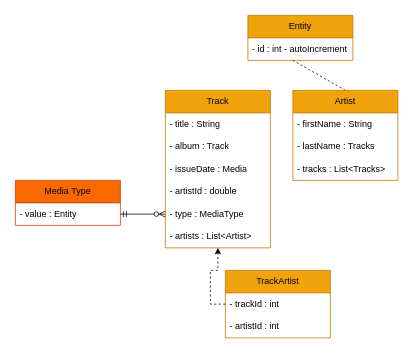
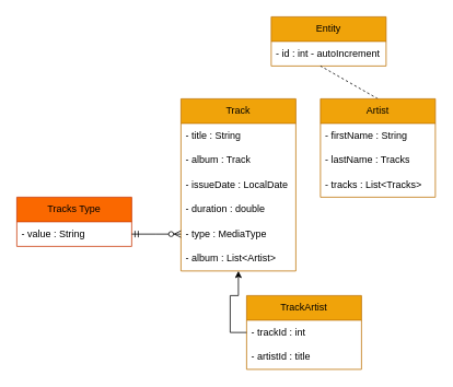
  <mxCell id="0" />
  <mxCell id="1" parent="0" />
  <mxCell id="2" value="Track" style="swimlane;fontStyle=0;childLayout=stackLayout;horizontal=1;startSize=30;horizontalStack=0;resizeParent=1;resizeParentMax=0;resizeLast=0;collapsible=1;marginBottom=0;whiteSpace=wrap;html=1;fillColor=#f0a30a;fontColor=#000000;strokeColor=#BD7000;" parent="1" vertex="1"><mxGeometry x="220" y="120" width="140" height="210" as="geometry" /></mxCell>
  <mxCell id="3" value="- title : String" style="text;strokeColor=none;fillColor=none;align=left;verticalAlign=middle;spacingLeft=4;spacingRight=4;overflow=hidden;points=[[0,0.5],[1,0.5]];portConstraint=eastwest;rotatable=0;whiteSpace=wrap;html=1;" parent="2" vertex="1"><mxGeometry y="30" width="140" height="30" as="geometry" /></mxCell>
  <mxCell id="4" value="- album : Track" style="text;strokeColor=none;fillColor=none;align=left;verticalAlign=middle;spacingLeft=4;spacingRight=4;overflow=hidden;points=[[0,0.5],[1,0.5]];portConstraint=eastwest;rotatable=0;whiteSpace=wrap;html=1;" parent="2" vertex="1"><mxGeometry y="60" width="140" height="30" as="geometry" /></mxCell>
- <mxCell id="5" value="- issueDate : Media" style="text;strokeColor=none;fillColor=none;align=left;verticalAlign=middle;spacingLeft=4;spacingRight=4;overflow=hidden;points=[[0,0.5],[1,0.5]];portConstraint=eastwest;rotatable=0;whiteSpace=wrap;html=1;" parent="2" vertex="1"><mxGeometry y="90" width="140" height="30" as="geometry" /></mxCell>
- <mxCell id="6" value="- artistId : double" style="text;strokeColor=none;fillColor=none;align=left;verticalAlign=middle;spacingLeft=4;spacingRight=4;overflow=hidden;points=[[0,0.5],[1,0.5]];portConstraint=eastwest;rotatable=0;whiteSpace=wrap;html=1;" parent="2" vertex="1"><mxGeometry y="120" width="140" height="30" as="geometry" /></mxCell>
+ <mxCell id="5" value="- issueDate : LocalDate" style="text;strokeColor=none;fillColor=none;align=left;verticalAlign=middle;spacingLeft=4;spacingRight=4;overflow=hidden;points=[[0,0.5],[1,0.5]];portConstraint=eastwest;rotatable=0;whiteSpace=wrap;html=1;" parent="2" vertex="1"><mxGeometry y="90" width="140" height="30" as="geometry" /></mxCell>
+ <mxCell id="6" value="- duration : double" style="text;strokeColor=none;fillColor=none;align=left;verticalAlign=middle;spacingLeft=4;spacingRight=4;overflow=hidden;points=[[0,0.5],[1,0.5]];portConstraint=eastwest;rotatable=0;whiteSpace=wrap;html=1;" parent="2" vertex="1"><mxGeometry y="120" width="140" height="30" as="geometry" /></mxCell>
  <mxCell id="7" value="- type : MediaType" style="text;strokeColor=none;fillColor=none;align=left;verticalAlign=middle;spacingLeft=4;spacingRight=4;overflow=hidden;points=[[0,0.5],[1,0.5]];portConstraint=eastwest;rotatable=0;whiteSpace=wrap;html=1;" parent="2" vertex="1"><mxGeometry y="150" width="140" height="30" as="geometry" /></mxCell>
- <mxCell id="8" value="- artists : List&amp;lt;Artist&amp;gt;" style="text;strokeColor=none;fillColor=none;align=left;verticalAlign=middle;spacingLeft=4;spacingRight=4;overflow=hidden;points=[[0,0.5],[1,0.5]];portConstraint=eastwest;rotatable=0;whiteSpace=wrap;html=1;" vertex="1" parent="2"><mxGeometry y="180" width="140" height="30" as="geometry" /></mxCell>
+ <mxCell id="8" value="- album : List&amp;lt;Artist&amp;gt;" style="text;strokeColor=none;fillColor=none;align=left;verticalAlign=middle;spacingLeft=4;spacingRight=4;overflow=hidden;points=[[0,0.5],[1,0.5]];portConstraint=eastwest;rotatable=0;whiteSpace=wrap;html=1;" vertex="1" parent="2"><mxGeometry y="180" width="140" height="30" as="geometry" /></mxCell>
  <mxCell id="9" value="Entity" style="swimlane;fontStyle=0;childLayout=stackLayout;horizontal=1;startSize=30;horizontalStack=0;resizeParent=1;resizeParentMax=0;resizeLast=0;collapsible=1;marginBottom=0;whiteSpace=wrap;html=1;fillColor=#f0a30a;fontColor=#000000;strokeColor=#BD7000;" parent="1" vertex="1"><mxGeometry x="330" y="20" width="140" height="60" as="geometry" /></mxCell>
  <mxCell id="10" value="- id : int - autoIncrement" style="text;strokeColor=none;fillColor=none;align=left;verticalAlign=middle;spacingLeft=4;spacingRight=4;overflow=hidden;points=[[0,0.5],[1,0.5]];portConstraint=eastwest;rotatable=0;whiteSpace=wrap;html=1;" parent="9" vertex="1"><mxGeometry y="30" width="140" height="30" as="geometry" /></mxCell>
- <mxCell id="11" value="Media Type" style="swimlane;fontStyle=0;childLayout=stackLayout;horizontal=1;startSize=30;horizontalStack=0;resizeParent=1;resizeParentMax=0;resizeLast=0;collapsible=1;marginBottom=0;whiteSpace=wrap;html=1;fillColor=#fa6800;strokeColor=#C73500;fontColor=#000000;" parent="1" vertex="1"><mxGeometry x="20" y="240" width="140" height="60" as="geometry" /></mxCell>
- <mxCell id="12" value="- value : Entity" style="text;strokeColor=none;fillColor=none;align=left;verticalAlign=middle;spacingLeft=4;spacingRight=4;overflow=hidden;points=[[0,0.5],[1,0.5]];portConstraint=eastwest;rotatable=0;whiteSpace=wrap;html=1;" parent="11" vertex="1"><mxGeometry y="30" width="140" height="30" as="geometry" /></mxCell>
+ <mxCell id="11" value="Tracks Type" style="swimlane;fontStyle=0;childLayout=stackLayout;horizontal=1;startSize=30;horizontalStack=0;resizeParent=1;resizeParentMax=0;resizeLast=0;collapsible=1;marginBottom=0;whiteSpace=wrap;html=1;fillColor=#fa6800;strokeColor=#C73500;fontColor=#000000;" parent="1" vertex="1"><mxGeometry x="20" y="240" width="140" height="60" as="geometry" /></mxCell>
+ <mxCell id="12" value="- value : String" style="text;strokeColor=none;fillColor=none;align=left;verticalAlign=middle;spacingLeft=4;spacingRight=4;overflow=hidden;points=[[0,0.5],[1,0.5]];portConstraint=eastwest;rotatable=0;whiteSpace=wrap;html=1;" parent="11" vertex="1"><mxGeometry y="30" width="140" height="30" as="geometry" /></mxCell>
  <mxCell id="13" value="" style="edgeStyle=entityRelationEdgeStyle;fontSize=12;html=1;endArrow=ERzeroToMany;startArrow=ERmandOne;rounded=0;exitX=1;exitY=0.5;exitDx=0;exitDy=0;entryX=0;entryY=0.5;entryDx=0;entryDy=0;" parent="1" source="12" target="7" edge="1"><mxGeometry width="100" height="100" relative="1" as="geometry"><mxPoint x="270" y="280" as="sourcePoint" /><mxPoint x="140" y="370" as="targetPoint" /></mxGeometry></mxCell>
  <mxCell id="14" value="" style="endArrow=none;html=1;rounded=0;entryX=0.429;entryY=1;entryDx=0;entryDy=0;entryPerimeter=0;exitX=0.5;exitY=0;exitDx=0;exitDy=0;dashed=1;" parent="1" source="18" target="10" edge="1"><mxGeometry relative="1" as="geometry"><mxPoint x="40" y="140" as="sourcePoint" /><mxPoint x="111.04" y="59.01" as="targetPoint" /></mxGeometry></mxCell>
  <mxCell id="15" value="TrackArtist" style="swimlane;fontStyle=0;childLayout=stackLayout;horizontal=1;startSize=30;horizontalStack=0;resizeParent=1;resizeParentMax=0;resizeLast=0;collapsible=1;marginBottom=0;whiteSpace=wrap;html=1;fillColor=#f0a30a;fontColor=#000000;strokeColor=#BD7000;" vertex="1" parent="1"><mxGeometry x="300" y="360" width="140" height="90" as="geometry" /></mxCell>
  <mxCell id="16" value="- trackId : int" style="text;strokeColor=none;fillColor=none;align=left;verticalAlign=middle;spacingLeft=4;spacingRight=4;overflow=hidden;points=[[0,0.5],[1,0.5]];portConstraint=eastwest;rotatable=0;whiteSpace=wrap;html=1;" vertex="1" parent="15"><mxGeometry y="30" width="140" height="30" as="geometry" /></mxCell>
- <mxCell id="17" value="- artistId : int" style="text;strokeColor=none;fillColor=none;align=left;verticalAlign=middle;spacingLeft=4;spacingRight=4;overflow=hidden;points=[[0,0.5],[1,0.5]];portConstraint=eastwest;rotatable=0;whiteSpace=wrap;html=1;" vertex="1" parent="15"><mxGeometry y="60" width="140" height="30" as="geometry" /></mxCell>
+ <mxCell id="17" value="- artistId : title" style="text;strokeColor=none;fillColor=none;align=left;verticalAlign=middle;spacingLeft=4;spacingRight=4;overflow=hidden;points=[[0,0.5],[1,0.5]];portConstraint=eastwest;rotatable=0;whiteSpace=wrap;html=1;" vertex="1" parent="15"><mxGeometry y="60" width="140" height="30" as="geometry" /></mxCell>
  <mxCell id="18" value="Artist" style="swimlane;fontStyle=0;childLayout=stackLayout;horizontal=1;startSize=30;horizontalStack=0;resizeParent=1;resizeParentMax=0;resizeLast=0;collapsible=1;marginBottom=0;whiteSpace=wrap;html=1;fillColor=#f0a30a;fontColor=#000000;strokeColor=#BD7000;" parent="1" vertex="1"><mxGeometry x="390" y="120" width="140" height="120" as="geometry" /></mxCell>
  <mxCell id="19" value="- firstName : String" style="text;strokeColor=none;fillColor=none;align=left;verticalAlign=middle;spacingLeft=4;spacingRight=4;overflow=hidden;points=[[0,0.5],[1,0.5]];portConstraint=eastwest;rotatable=0;whiteSpace=wrap;html=1;" parent="18" vertex="1"><mxGeometry y="30" width="140" height="30" as="geometry" /></mxCell>
  <mxCell id="20" value="- lastName : Tracks" style="text;strokeColor=none;fillColor=none;align=left;verticalAlign=middle;spacingLeft=4;spacingRight=4;overflow=hidden;points=[[0,0.5],[1,0.5]];portConstraint=eastwest;rotatable=0;whiteSpace=wrap;html=1;" parent="18" vertex="1"><mxGeometry y="60" width="140" height="30" as="geometry" /></mxCell>
  <mxCell id="21" value="- tracks : List&amp;lt;Tracks&amp;gt;" style="text;strokeColor=none;fillColor=none;align=left;verticalAlign=middle;spacingLeft=4;spacingRight=4;overflow=hidden;points=[[0,0.5],[1,0.5]];portConstraint=eastwest;rotatable=0;whiteSpace=wrap;html=1;" vertex="1" parent="18"><mxGeometry y="90" width="140" height="30" as="geometry" /></mxCell>
- <mxCell id="22" style="edgeStyle=orthogonalEdgeStyle;rounded=0;orthogonalLoop=1;jettySize=auto;html=1;exitX=0;exitY=0.5;exitDx=0;exitDy=0;dashed=1;" edge="1" parent="1" source="16" target="2"><mxGeometry relative="1" as="geometry"><mxPoint x="210" y="225" as="targetPoint" /></mxGeometry></mxCell>
+ <mxCell id="22" style="edgeStyle=orthogonalEdgeStyle;rounded=0;orthogonalLoop=1;jettySize=auto;html=1;exitX=0;exitY=0.5;exitDx=0;exitDy=0;" edge="1" parent="1" source="16" target="2"><mxGeometry relative="1" as="geometry"><mxPoint x="210" y="225" as="targetPoint" /></mxGeometry></mxCell>
